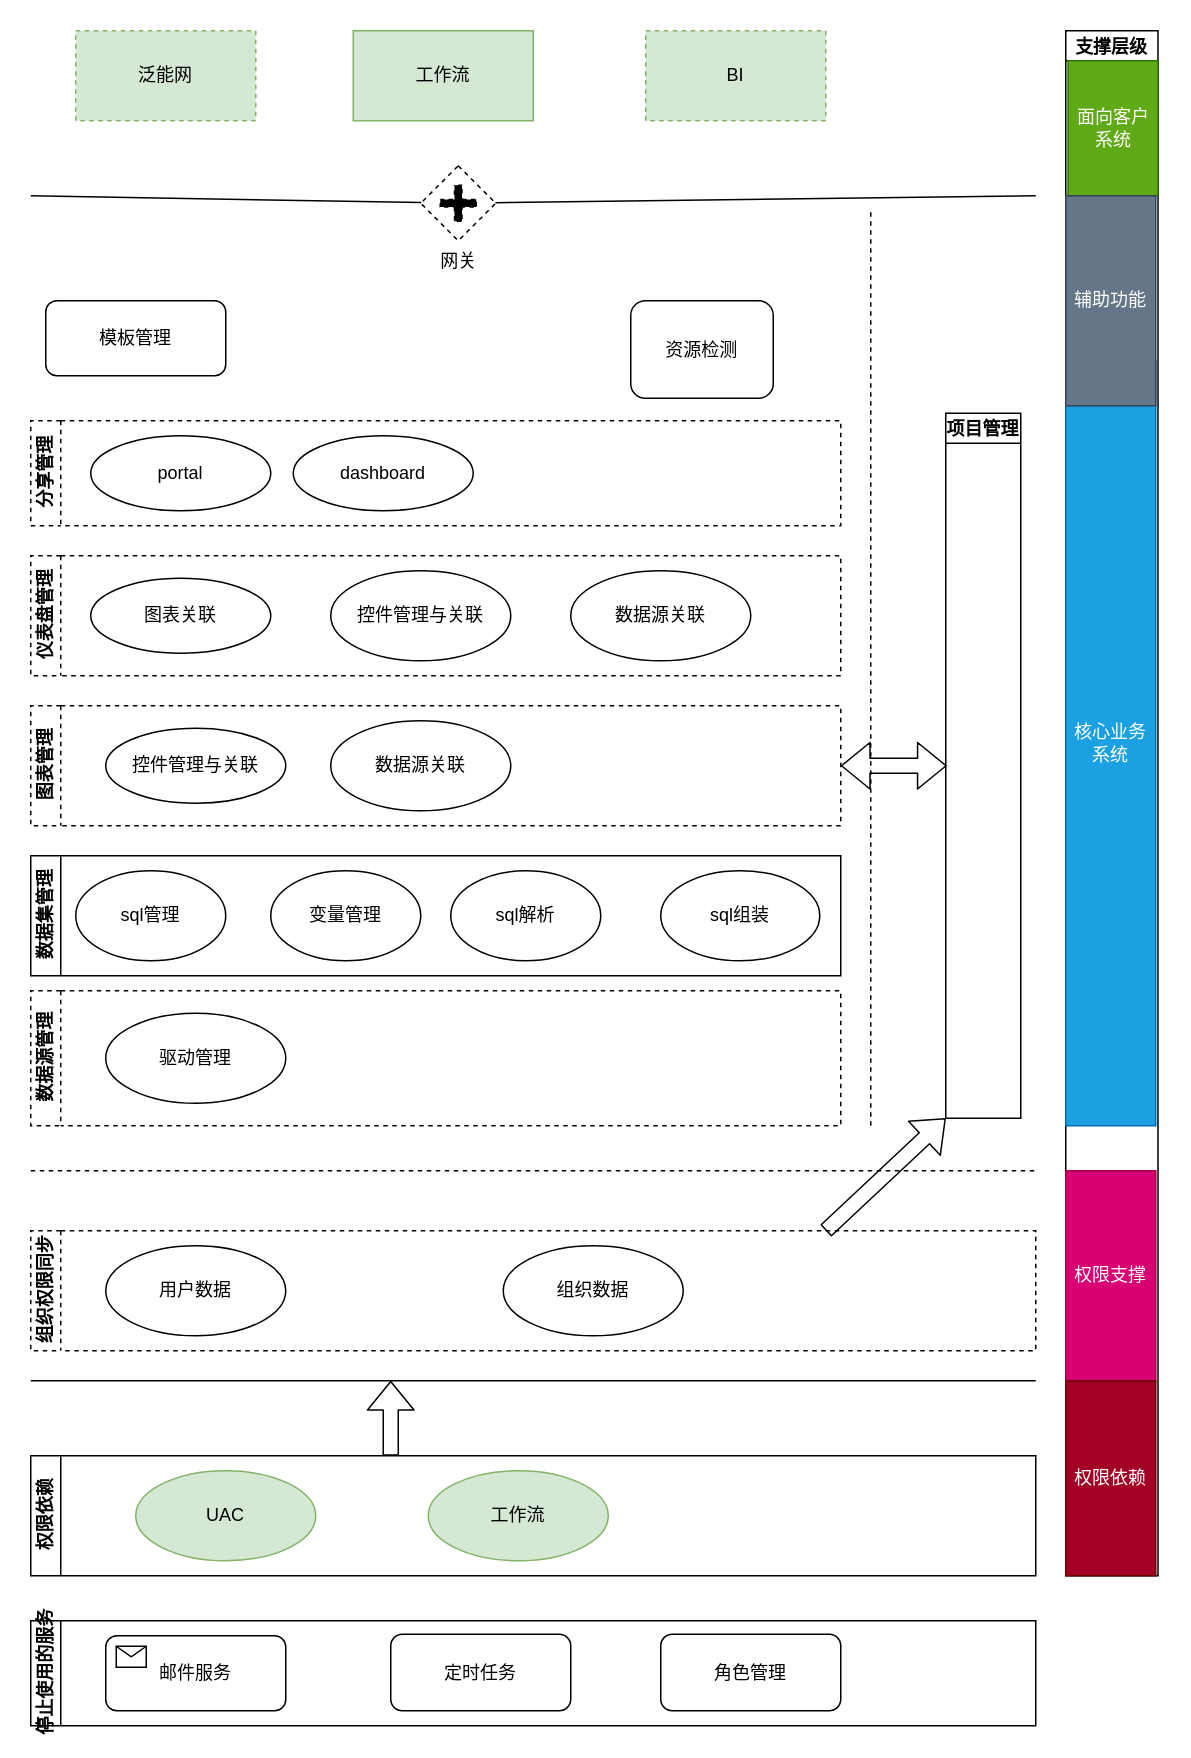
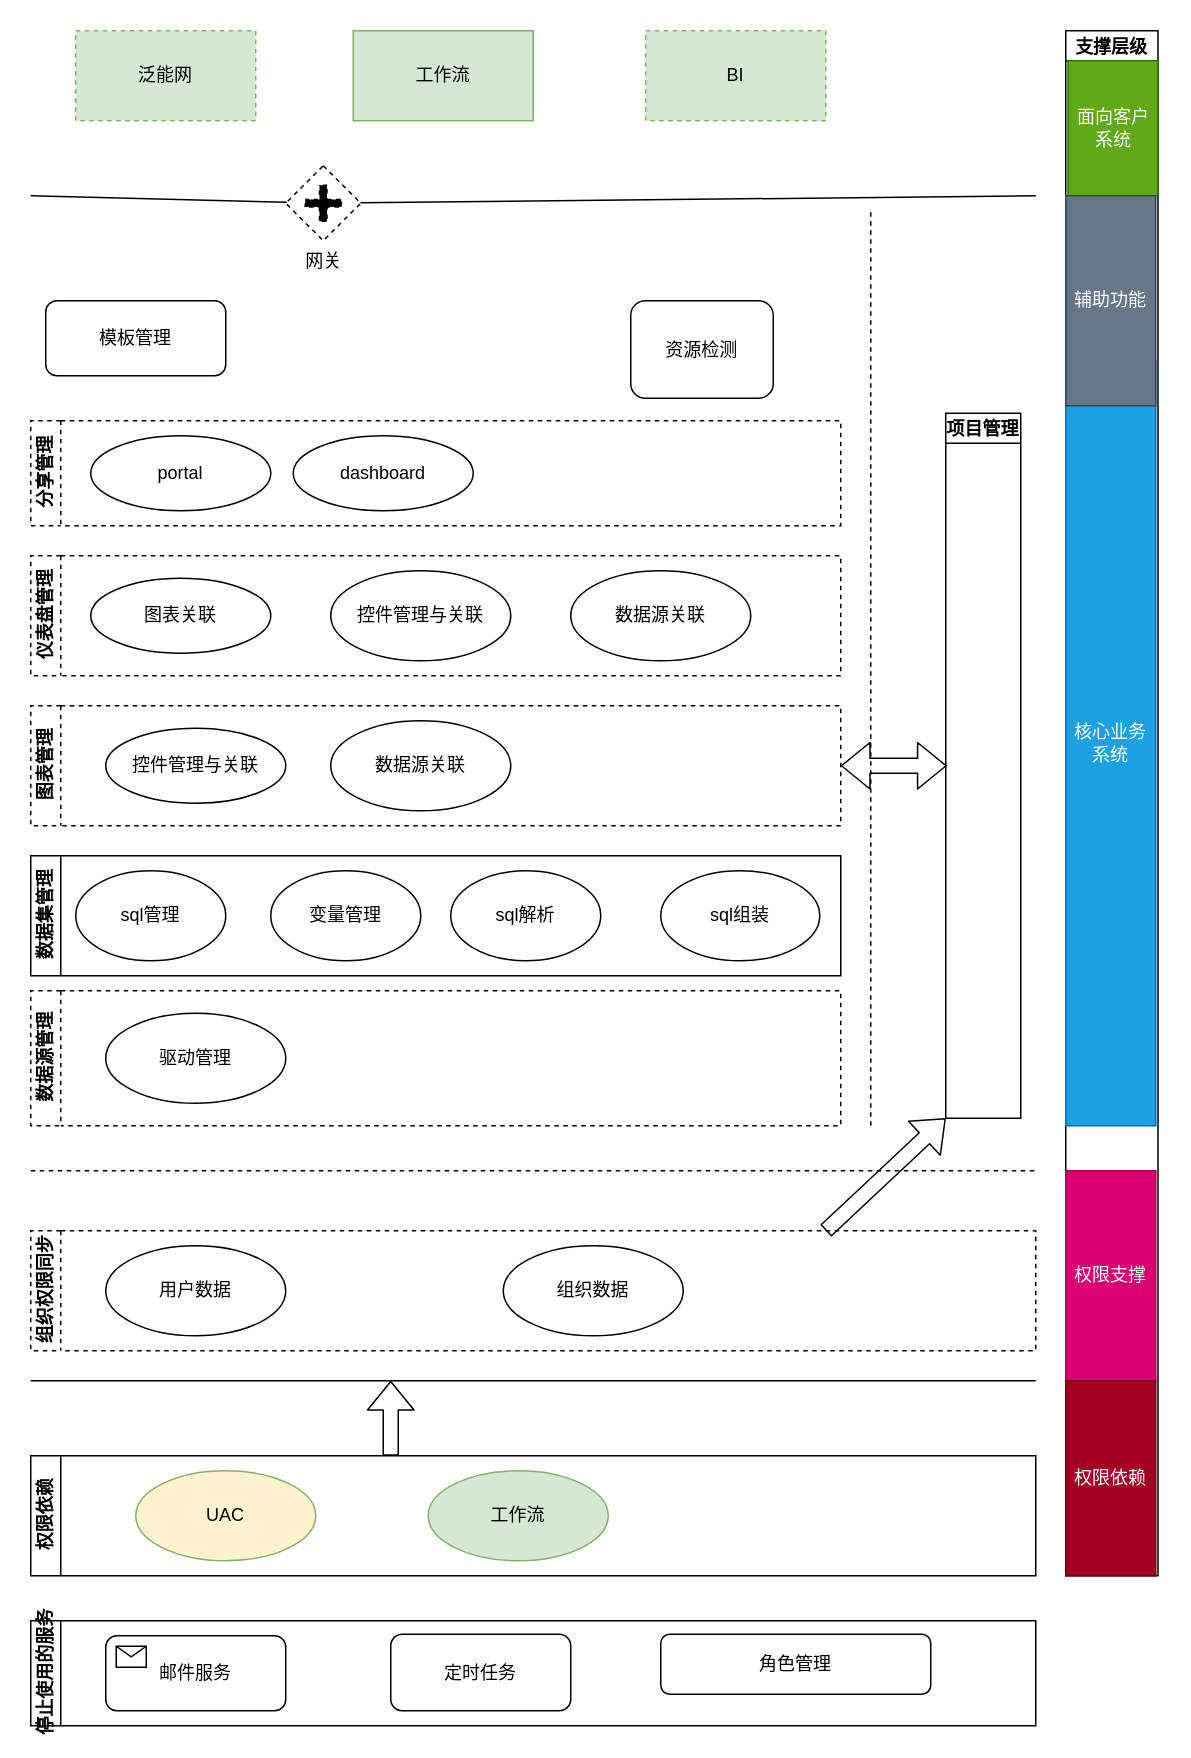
  <mxCell id="0" />
  <mxCell id="1" parent="0" />
  <mxCell id="2" value="" style="endArrow=none;html=1;" edge="1" parent="1" source="46"><mxGeometry width="50" height="50" relative="1" as="geometry"><mxPoint x="20" y="130" as="sourcePoint" /><mxPoint x="690" y="130" as="targetPoint" /></mxGeometry></mxCell>
  <mxCell id="3" value="泛能网" style="rounded=0;whiteSpace=wrap;html=1;fillColor=#d5e8d4;strokeColor=#82b366;dashed=1;" vertex="1" parent="1"><mxGeometry x="50" y="20" width="120" height="60" as="geometry" /></mxCell>
  <mxCell id="4" value="工作流" style="rounded=0;whiteSpace=wrap;html=1;fillColor=#d5e8d4;strokeColor=#82b366;" vertex="1" parent="1"><mxGeometry x="235" y="20" width="120" height="60" as="geometry" /></mxCell>
  <mxCell id="5" value="BI" style="rounded=0;whiteSpace=wrap;html=1;dashed=1;fillColor=#d5e8d4;strokeColor=#82b366;" vertex="1" parent="1"><mxGeometry x="430" y="20" width="120" height="60" as="geometry" /></mxCell>
  <mxCell id="6" value="" style="endArrow=none;dashed=1;html=1;" edge="1" parent="1"><mxGeometry width="50" height="50" relative="1" as="geometry"><mxPoint x="580" y="750" as="sourcePoint" /><mxPoint x="580" y="140" as="targetPoint" /></mxGeometry></mxCell>
  <mxCell id="7" value="分享管理" style="swimlane;html=1;horizontal=0;startSize=20;dashed=1;" vertex="1" parent="1"><mxGeometry x="20" y="280" width="540" height="70" as="geometry" /></mxCell>
  <mxCell id="8" value="portal" style="ellipse;whiteSpace=wrap;html=1;" vertex="1" parent="7"><mxGeometry x="40" y="10" width="120" height="50" as="geometry" /></mxCell>
  <mxCell id="9" value="dashboard" style="ellipse;whiteSpace=wrap;html=1;" vertex="1" parent="7"><mxGeometry x="175" y="10" width="120" height="50" as="geometry" /></mxCell>
  <mxCell id="10" value="仪表盘管理" style="swimlane;html=1;horizontal=0;startSize=20;dashed=1;" vertex="1" parent="1"><mxGeometry x="20" y="370" width="540" height="80" as="geometry" /></mxCell>
  <mxCell id="11" value="图表关联" style="ellipse;whiteSpace=wrap;html=1;" vertex="1" parent="10"><mxGeometry x="40" y="15" width="120" height="50" as="geometry" /></mxCell>
  <mxCell id="12" value="控件管理与关联" style="ellipse;whiteSpace=wrap;html=1;" vertex="1" parent="10"><mxGeometry x="200" y="10" width="120" height="60" as="geometry" /></mxCell>
  <mxCell id="13" value="数据源关联" style="ellipse;whiteSpace=wrap;html=1;" vertex="1" parent="10"><mxGeometry x="360" y="10" width="120" height="60" as="geometry" /></mxCell>
  <mxCell id="14" value="图表管理" style="swimlane;html=1;horizontal=0;startSize=20;dashed=1;" vertex="1" parent="1"><mxGeometry x="20" y="470" width="540" height="80" as="geometry" /></mxCell>
  <mxCell id="15" value="控件管理与关联" style="ellipse;whiteSpace=wrap;html=1;" vertex="1" parent="14"><mxGeometry x="50" y="15" width="120" height="50" as="geometry" /></mxCell>
  <mxCell id="16" value="数据源关联" style="ellipse;whiteSpace=wrap;html=1;" vertex="1" parent="14"><mxGeometry x="200" y="10" width="120" height="60" as="geometry" /></mxCell>
  <mxCell id="17" value="数据源管理" style="swimlane;html=1;horizontal=0;startSize=20;dashed=1;" vertex="1" parent="1"><mxGeometry x="20" y="660" width="540" height="90" as="geometry" /></mxCell>
  <mxCell id="18" value="驱动管理" style="ellipse;whiteSpace=wrap;html=1;" vertex="1" parent="17"><mxGeometry x="50" y="15" width="120" height="60" as="geometry" /></mxCell>
  <mxCell id="19" value="数据集管理" style="swimlane;html=1;horizontal=0;startSize=20;" vertex="1" parent="1"><mxGeometry x="20" y="570" width="540" height="80" as="geometry" /></mxCell>
  <mxCell id="20" value="sql管理" style="ellipse;whiteSpace=wrap;html=1;" vertex="1" parent="19"><mxGeometry x="30" y="10" width="100" height="60" as="geometry" /></mxCell>
  <mxCell id="21" value="变量管理" style="ellipse;whiteSpace=wrap;html=1;" vertex="1" parent="19"><mxGeometry x="160" y="10" width="100" height="60" as="geometry" /></mxCell>
  <mxCell id="22" value="sql解析" style="ellipse;whiteSpace=wrap;html=1;" vertex="1" parent="19"><mxGeometry x="280" y="10" width="100" height="60" as="geometry" /></mxCell>
  <mxCell id="23" value="sql组装" style="ellipse;whiteSpace=wrap;html=1;" vertex="1" parent="19"><mxGeometry x="420" y="10" width="106" height="60" as="geometry" /></mxCell>
  <mxCell id="24" value="项目管理" style="swimlane;startSize=20;" vertex="1" parent="1"><mxGeometry x="630" y="275" width="50" height="470" as="geometry" /></mxCell>
  <mxCell id="25" value="组织权限同步" style="swimlane;html=1;horizontal=0;startSize=20;dashed=1;" vertex="1" parent="1"><mxGeometry x="20" y="820" width="670" height="80" as="geometry" /></mxCell>
  <mxCell id="26" value="用户数据" style="ellipse;whiteSpace=wrap;html=1;" vertex="1" parent="25"><mxGeometry x="50" y="10" width="120" height="60" as="geometry" /></mxCell>
  <mxCell id="27" value="组织数据" style="ellipse;whiteSpace=wrap;html=1;" vertex="1" parent="25"><mxGeometry x="315" y="10" width="120" height="60" as="geometry" /></mxCell>
  <mxCell id="28" value="权限依赖" style="swimlane;html=1;horizontal=0;startSize=20;" vertex="1" parent="1"><mxGeometry x="20" y="970" width="670" height="80" as="geometry" /></mxCell>
- <mxCell id="29" value="UAC" style="ellipse;whiteSpace=wrap;html=1;fillColor=#d5e8d4;strokeColor=#82b366;" vertex="1" parent="28"><mxGeometry x="70" y="10" width="120" height="60" as="geometry" /></mxCell>
+ <mxCell id="29" value="UAC" style="ellipse;whiteSpace=wrap;html=1;fillColor=#fff2cc;strokeColor=#82b366;" vertex="1" parent="28"><mxGeometry x="70" y="10" width="120" height="60" as="geometry" /></mxCell>
  <mxCell id="30" value="工作流" style="ellipse;whiteSpace=wrap;html=1;fillColor=#d5e8d4;strokeColor=#82b366;" vertex="1" parent="1"><mxGeometry x="285" y="980" width="120" height="60" as="geometry" /></mxCell>
  <mxCell id="31" value="" style="endArrow=none;html=1;" edge="1" parent="1"><mxGeometry width="50" height="50" relative="1" as="geometry"><mxPoint x="20" y="920" as="sourcePoint" /><mxPoint x="690" y="920" as="targetPoint" /></mxGeometry></mxCell>
  <mxCell id="32" value="" style="shape=flexArrow;endArrow=classic;html=1;" edge="1" parent="1"><mxGeometry width="50" height="50" relative="1" as="geometry"><mxPoint x="260" y="970" as="sourcePoint" /><mxPoint x="260" y="920" as="targetPoint" /></mxGeometry></mxCell>
  <mxCell id="33" value="" style="shape=flexArrow;endArrow=classic;html=1;entryX=0;entryY=1;entryDx=0;entryDy=0;" edge="1" parent="1" target="24"><mxGeometry width="50" height="50" relative="1" as="geometry"><mxPoint x="550" y="820" as="sourcePoint" /><mxPoint x="690" y="760" as="targetPoint" /><Array as="points"><mxPoint x="550" y="820" /></Array></mxGeometry></mxCell>
  <mxCell id="34" value="" style="endArrow=none;dashed=1;html=1;" edge="1" parent="1"><mxGeometry width="50" height="50" relative="1" as="geometry"><mxPoint x="20" y="780" as="sourcePoint" /><mxPoint x="690" y="780" as="targetPoint" /></mxGeometry></mxCell>
  <mxCell id="35" value="" style="shape=flexArrow;endArrow=classic;startArrow=classic;html=1;" edge="1" parent="1" source="14"><mxGeometry width="50" height="50" relative="1" as="geometry"><mxPoint x="560" y="560" as="sourcePoint" /><mxPoint x="630.711" y="510" as="targetPoint" /></mxGeometry></mxCell>
  <mxCell id="36" value="支撑层级" style="swimlane;startSize=20;" vertex="1" parent="1"><mxGeometry x="710" y="20" width="61.5" height="1030" as="geometry" /></mxCell>
  <mxCell id="37" value="面向客户系统" style="whiteSpace=wrap;html=1;fillColor=#60a917;strokeColor=#2D7600;fontColor=#ffffff;" vertex="1" parent="36"><mxGeometry x="1.5" y="20" width="60" height="90" as="geometry" /></mxCell>
  <mxCell id="38" value="核心业务系统" style="whiteSpace=wrap;html=1;fillColor=#1ba1e2;strokeColor=#006EAF;fontColor=#ffffff;" vertex="1" parent="36"><mxGeometry y="220" width="60" height="510" as="geometry" /></mxCell>
  <mxCell id="39" value="权限支撑" style="whiteSpace=wrap;html=1;fillColor=#d80073;strokeColor=#A50040;fontColor=#ffffff;" vertex="1" parent="1"><mxGeometry x="710" y="780" width="60" height="140" as="geometry" /></mxCell>
  <mxCell id="40" value="权限依赖" style="whiteSpace=wrap;html=1;fillColor=#a20025;strokeColor=#6F0000;fontColor=#ffffff;" vertex="1" parent="1"><mxGeometry x="710" y="920" width="60" height="130" as="geometry" /></mxCell>
  <mxCell id="41" value="停止使用的服务" style="swimlane;html=1;horizontal=0;startSize=20;" vertex="1" parent="1"><mxGeometry x="20" y="1080" width="670" height="70" as="geometry" /></mxCell>
  <mxCell id="42" value="邮件服务" style="html=1;whiteSpace=wrap;rounded=1;dropTarget=0;" vertex="1" parent="41"><mxGeometry x="50" y="10" width="120" height="50" as="geometry" /></mxCell>
  <mxCell id="43" value="" style="html=1;shape=message;outlineConnect=0;" vertex="1" parent="42"><mxGeometry width="20" height="14" relative="1" as="geometry"><mxPoint x="7" y="7" as="offset" /></mxGeometry></mxCell>
  <mxCell id="44" value="定时任务" style="shape=ext;rounded=1;html=1;whiteSpace=wrap;" vertex="1" parent="41"><mxGeometry x="240" y="9" width="120" height="51" as="geometry" /></mxCell>
- <mxCell id="45" value="角色管理" style="shape=ext;rounded=1;html=1;whiteSpace=wrap;" vertex="1" parent="41"><mxGeometry x="420" y="9" width="120" height="51" as="geometry" /></mxCell>
- <mxCell id="46" value="网关" style="shape=mxgraph.bpmn.shape;html=1;verticalLabelPosition=bottom;labelBackgroundColor=#ffffff;verticalAlign=top;align=center;perimeter=rhombusPerimeter;background=gateway;outlineConnect=0;outline=none;symbol=parallelGw;dashed=1;" vertex="1" parent="1"><mxGeometry x="280" y="110" width="50" height="50" as="geometry" /></mxCell>
+ <mxCell id="45" value="角色管理" style="shape=ext;rounded=1;html=1;whiteSpace=wrap;" vertex="1" parent="41"><mxGeometry x="420" y="9" width="180" height="40" as="geometry" /></mxCell>
+ <mxCell id="46" value="网关" style="shape=mxgraph.bpmn.shape;html=1;verticalLabelPosition=bottom;labelBackgroundColor=#ffffff;verticalAlign=top;align=center;perimeter=rhombusPerimeter;background=gateway;outlineConnect=0;outline=none;symbol=parallelGw;dashed=1;" vertex="1" parent="1"><mxGeometry x="190" y="110" width="50" height="50" as="geometry" /></mxCell>
  <mxCell id="47" value="" style="endArrow=none;html=1;" edge="1" parent="1" target="46"><mxGeometry width="50" height="50" relative="1" as="geometry"><mxPoint x="20" y="130" as="sourcePoint" /><mxPoint x="690" y="130" as="targetPoint" /></mxGeometry></mxCell>
  <mxCell id="48" value="模板管理" style="shape=ext;rounded=1;html=1;whiteSpace=wrap;" vertex="1" parent="1"><mxGeometry x="30" y="200" width="120" height="50" as="geometry" /></mxCell>
  <mxCell id="49" value="资源检测" style="shape=ext;rounded=1;html=1;whiteSpace=wrap;" vertex="1" parent="1"><mxGeometry x="420" y="200" width="95" height="65" as="geometry" /></mxCell>
  <mxCell id="50" value="辅助功能" style="whiteSpace=wrap;html=1;fillColor=#647687;strokeColor=#314354;fontColor=#ffffff;" vertex="1" parent="1"><mxGeometry x="710" y="130" width="60" height="140" as="geometry" /></mxCell>
